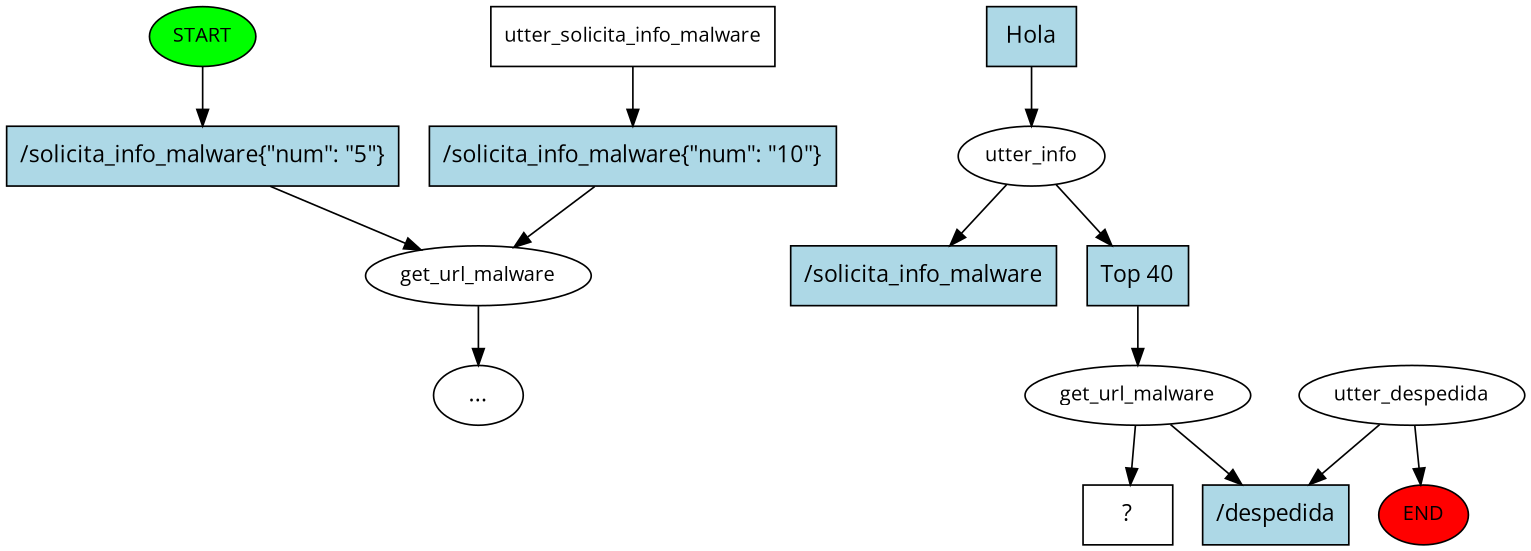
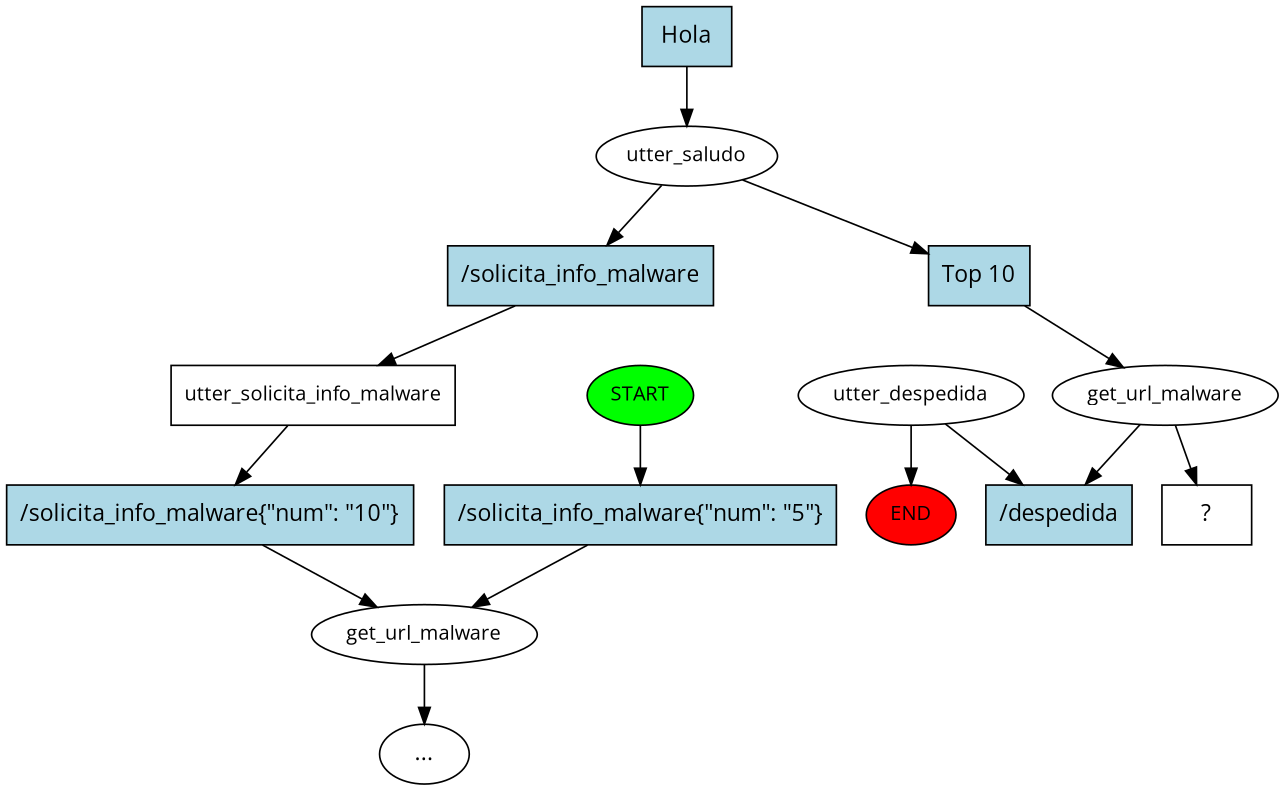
  digraph {
    fontname="Open Sans"
    node [fontname="Open Sans" style=filled]
    edge [fontname="Open Sans"]
    n1 [fillcolor=green fontsize=12 label=START]
    n2 [fillcolor=lightblue label="/solicita_info_malware{\"num\": \"5\"}" shape=rect]
    n3 [fillcolor=lightblue label=Hola shape=rect]
-   n4 [fontsize=12 label=utter_info style=""]
+   n4 [fontsize=12 label=utter_saludo style=""]
    n5 [fontsize=12 label=get_url_malware style=""]
    n6 [fillcolor=red fontsize=12 label=END]
    n7 [fillcolor=lightblue label="/solicita_info_malware" shape=rect]
-   n8 [fillcolor=lightblue label="Top 40" shape=rect]
+   n8 [fillcolor=lightblue label="Top 10" shape=rect]
    n9 [fontsize=12 label=utter_solicita_info_malware shape=box style=""]
    n10 [fontsize=12 label=get_url_malware style=""]
    n11 [fillcolor=lightblue label="/solicita_info_malware{\"num\": \"10\"}" shape=rect]
    n12 [label="..." style=""]
    n13 [label="  ?  " shape=rect style=""]
    n14 [fillcolor=lightblue label="/despedida" shape=rect]
    n15 [fontsize=12 label=utter_despedida style=""]
    n1 -> n2
    n2 -> n5
    n3 -> n4
    n4 -> n7
    n4 -> n8
    n5 -> n12
+   n7 -> n9
    n8 -> n10
    n9 -> n11
    n10 -> n13
    n10 -> n14
    n11 -> n5
    n15 -> n6
    n15 -> n14
  }
